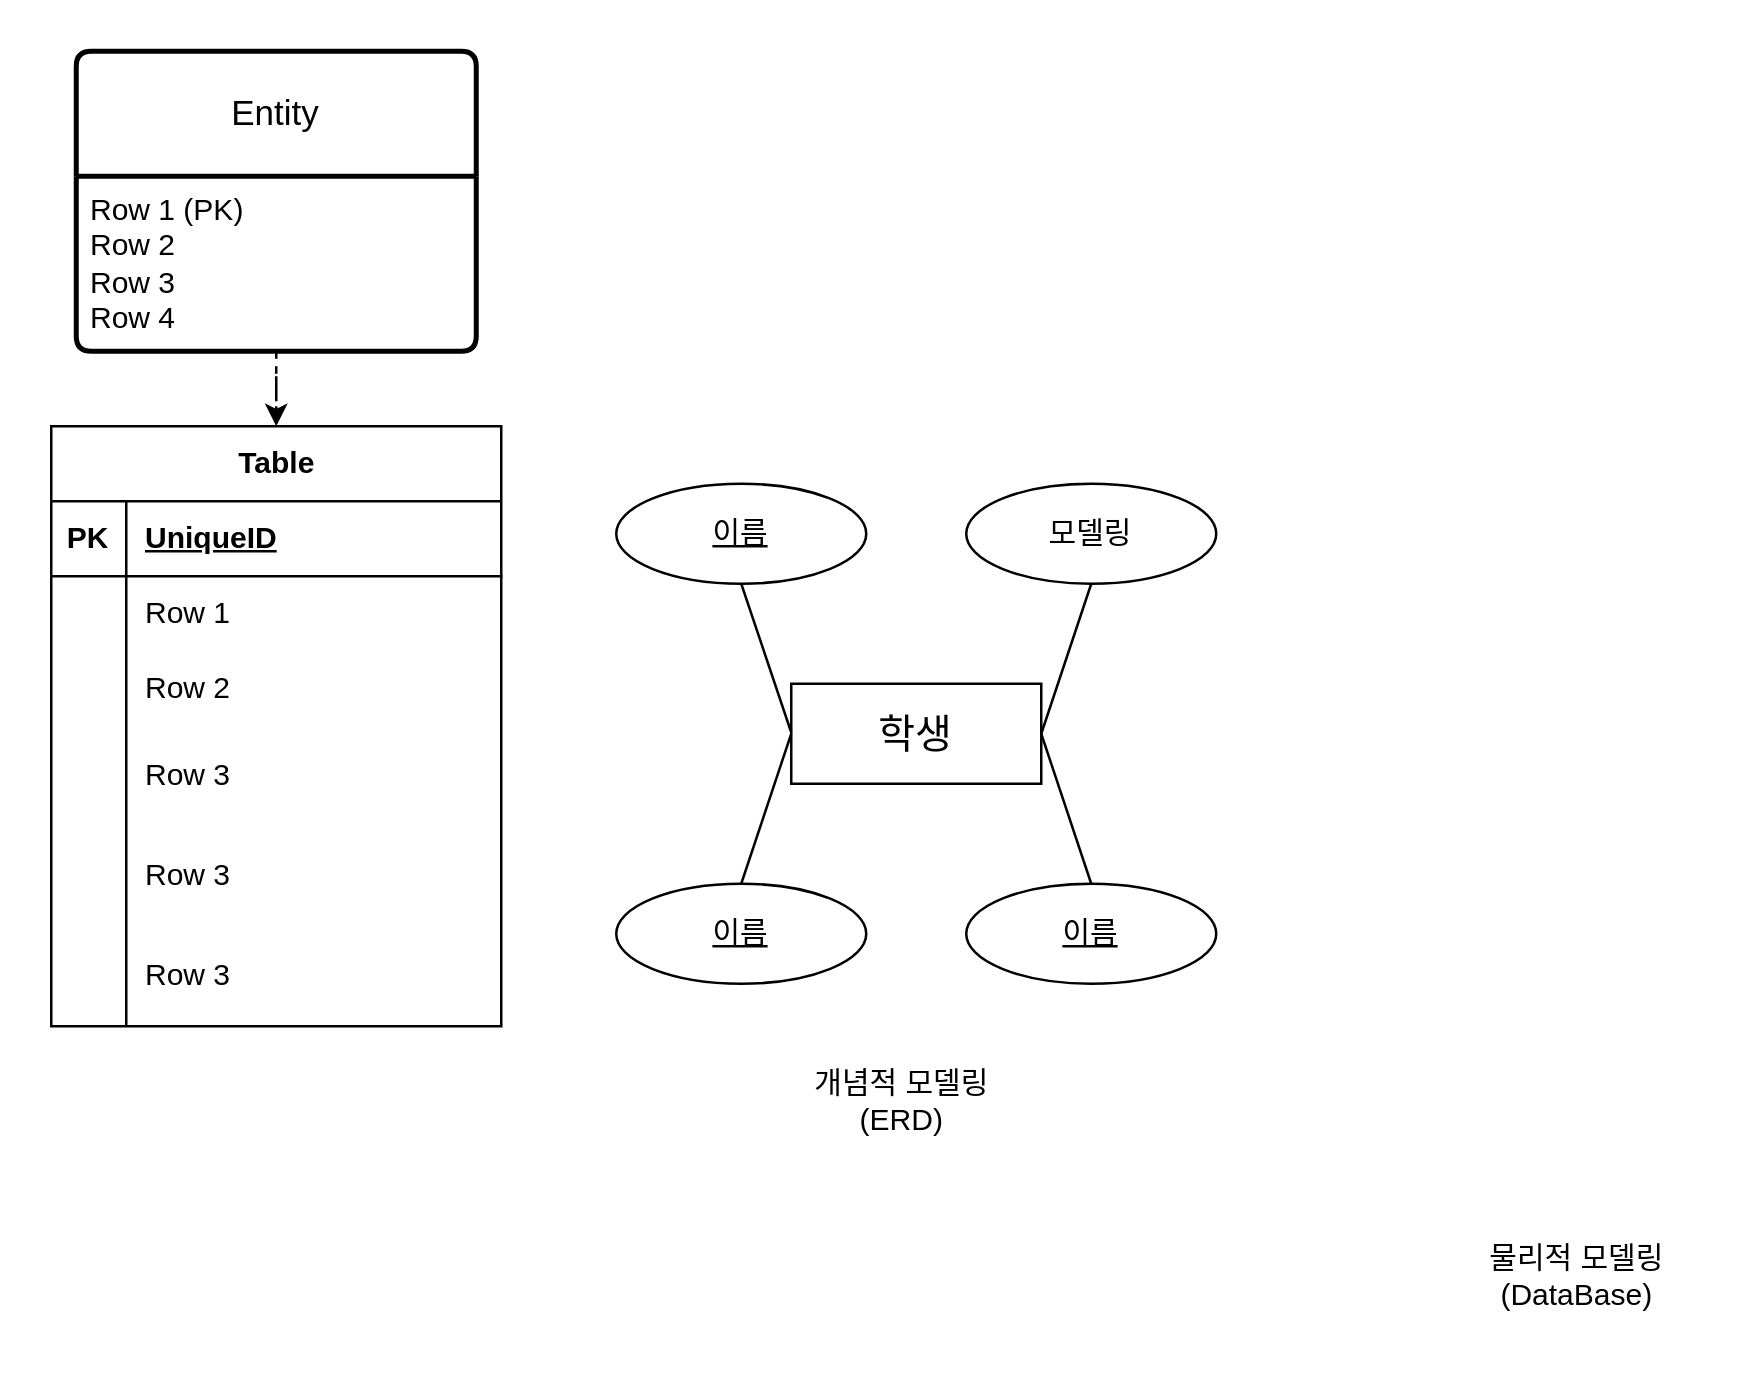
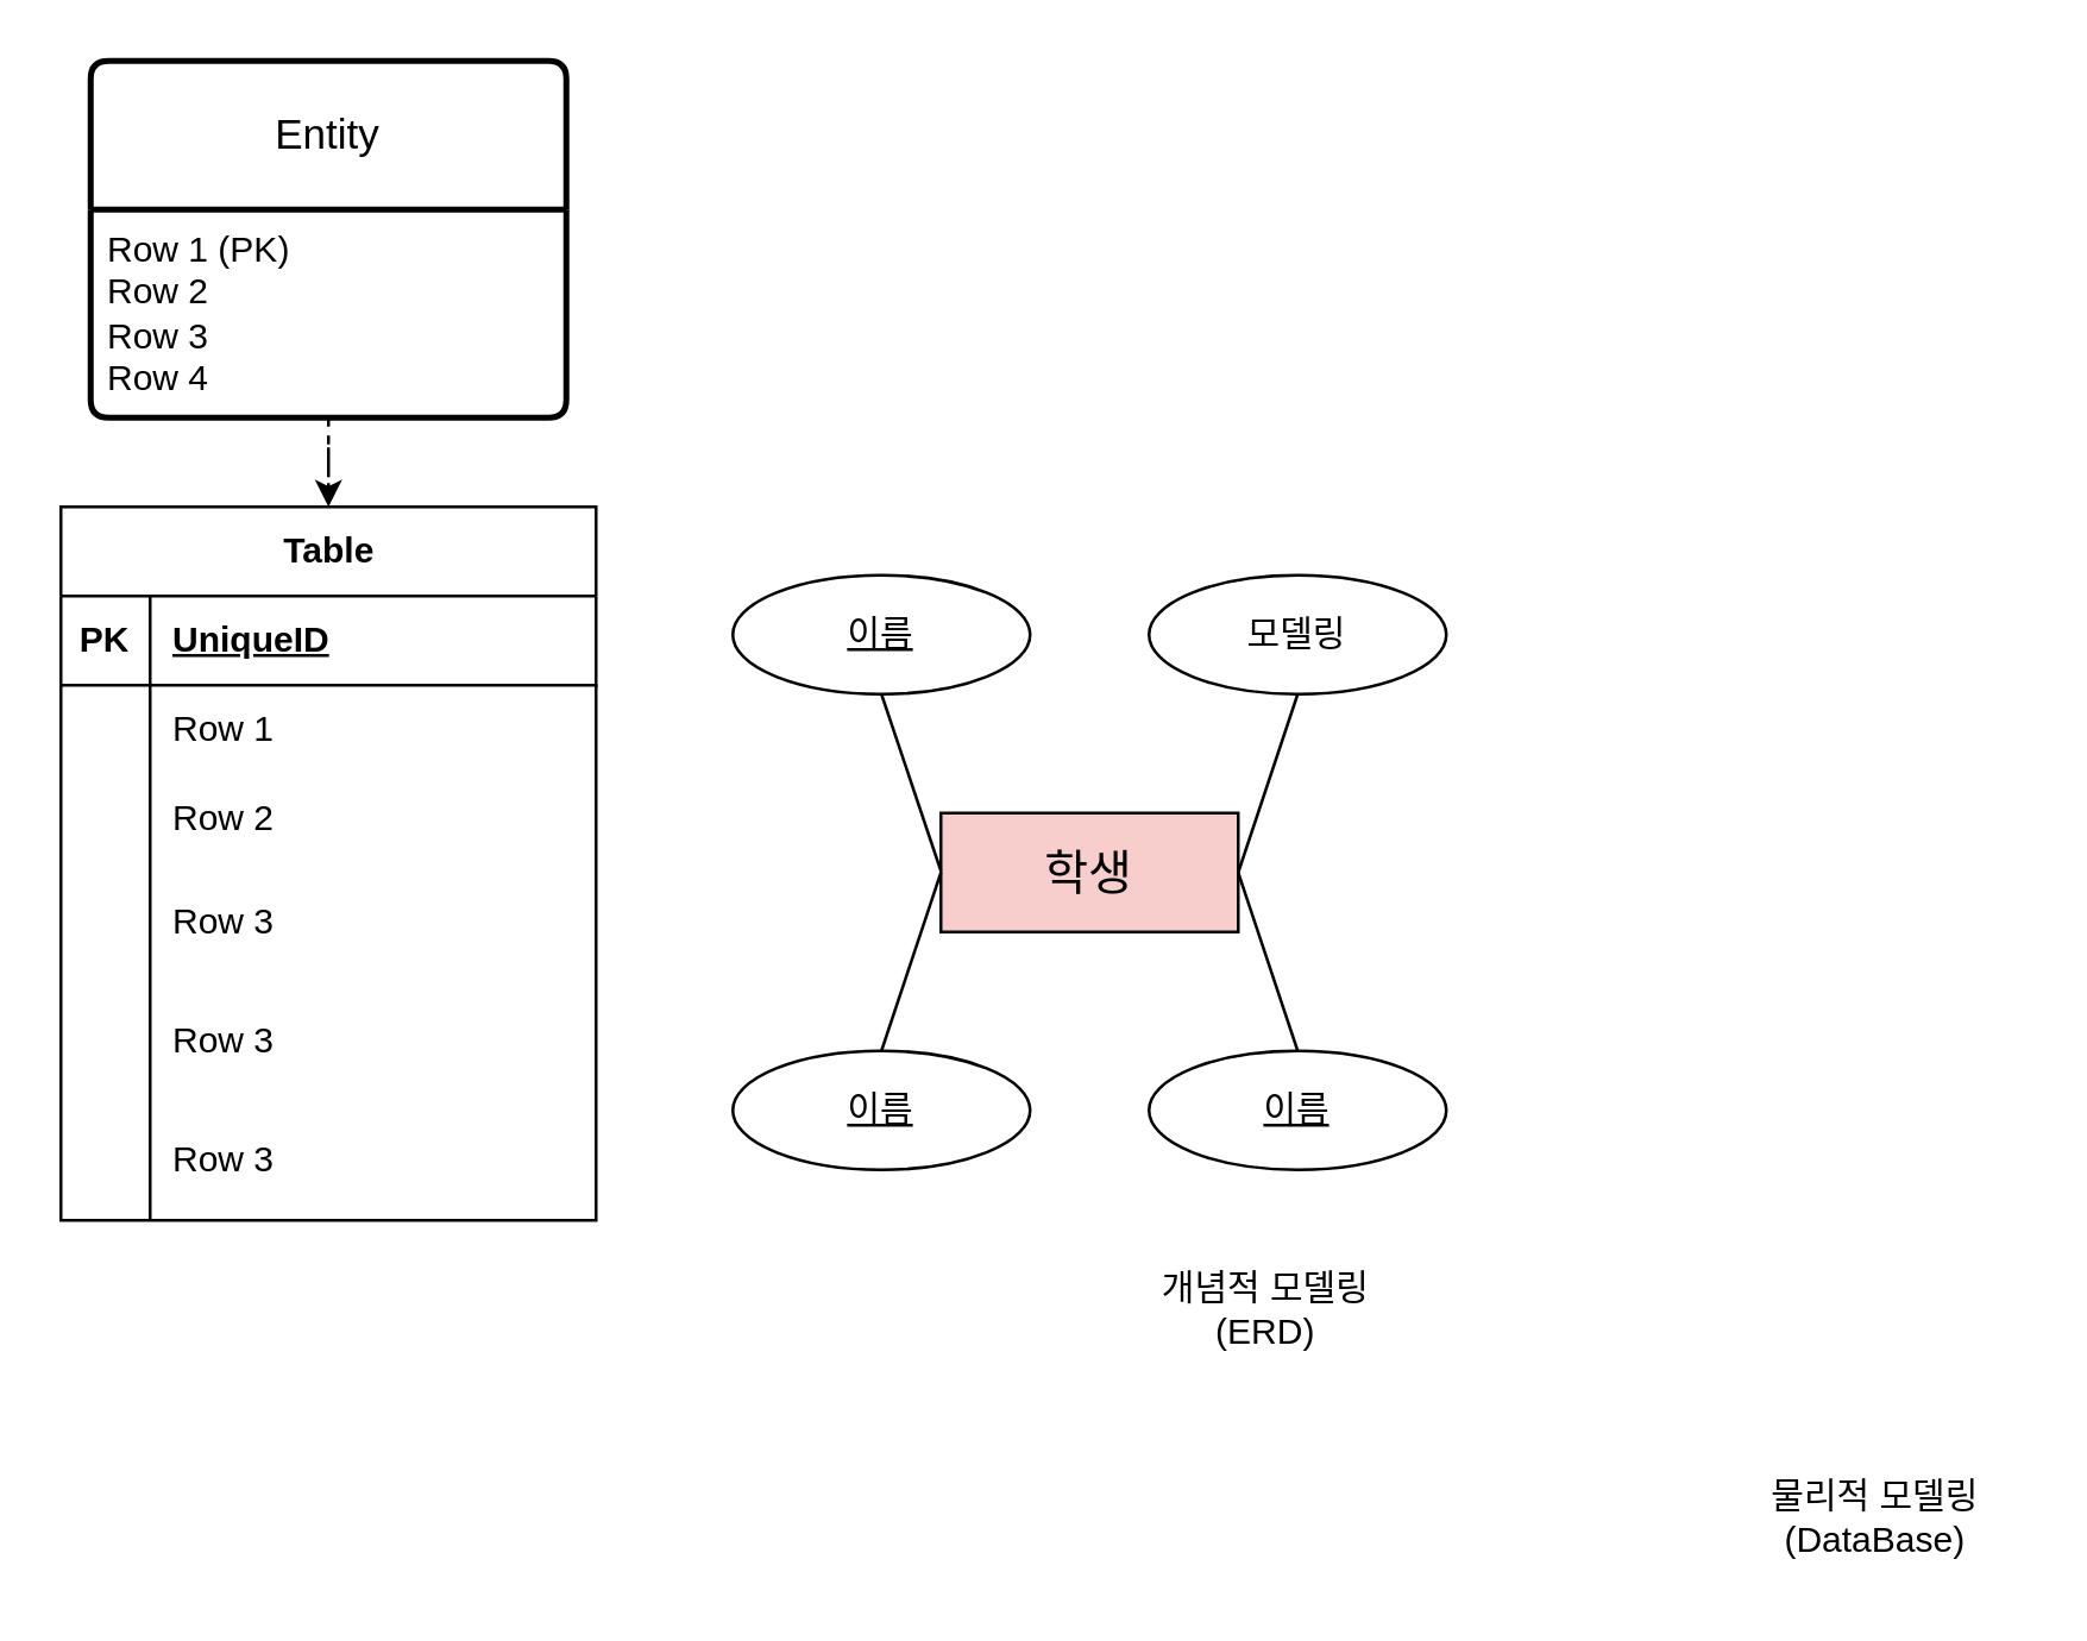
  <mxCell id="0" />
  <mxCell id="1" parent="0" />
- <mxCell id="2" value="학생" style="whiteSpace=wrap;html=1;align=center;fontSize=16;" vertex="1" parent="1"><mxGeometry x="316" y="273" width="100" height="40" as="geometry" /></mxCell>
+ <mxCell id="2" value="학생" style="whiteSpace=wrap;html=1;align=center;fontSize=16;fillColor=#f8cecc;" vertex="1" parent="1"><mxGeometry x="316" y="273" width="100" height="40" as="geometry" /></mxCell>
  <mxCell id="3" value="이름" style="ellipse;whiteSpace=wrap;html=1;align=center;fontStyle=4;" vertex="1" parent="1"><mxGeometry x="246" y="193" width="100" height="40" as="geometry" /></mxCell>
  <mxCell id="4" value="모델링" style="ellipse;whiteSpace=wrap;html=1;align=center;fontStyle=0;" vertex="1" parent="1"><mxGeometry x="386" y="193" width="100" height="40" as="geometry" /></mxCell>
  <mxCell id="5" value="Table" style="shape=table;startSize=30;container=1;collapsible=1;childLayout=tableLayout;fixedRows=1;rowLines=0;fontStyle=1;align=center;resizeLast=1;html=1;" vertex="1" parent="1"><mxGeometry x="20" y="170" width="180" height="240" as="geometry" /></mxCell>
  <mxCell id="6" value="" style="shape=tableRow;horizontal=0;startSize=0;swimlaneHead=0;swimlaneBody=0;fillColor=none;collapsible=0;dropTarget=0;points=[[0,0.5],[1,0.5]];portConstraint=eastwest;top=0;left=0;right=0;bottom=1;" vertex="1" parent="5"><mxGeometry y="30" width="180" height="30" as="geometry" /></mxCell>
  <mxCell id="7" value="PK" style="shape=partialRectangle;connectable=0;fillColor=none;top=0;left=0;bottom=0;right=0;fontStyle=1;overflow=hidden;whiteSpace=wrap;html=1;" vertex="1" parent="6"><mxGeometry width="30" height="30" as="geometry"><mxRectangle width="30" height="30" as="alternateBounds" /></mxGeometry></mxCell>
  <mxCell id="8" value="UniqueID" style="shape=partialRectangle;connectable=0;fillColor=none;top=0;left=0;bottom=0;right=0;align=left;spacingLeft=6;fontStyle=5;overflow=hidden;whiteSpace=wrap;html=1;" vertex="1" parent="6"><mxGeometry x="30" width="150" height="30" as="geometry"><mxRectangle width="150" height="30" as="alternateBounds" /></mxGeometry></mxCell>
  <mxCell id="9" value="" style="shape=tableRow;horizontal=0;startSize=0;swimlaneHead=0;swimlaneBody=0;fillColor=none;collapsible=0;dropTarget=0;points=[[0,0.5],[1,0.5]];portConstraint=eastwest;top=0;left=0;right=0;bottom=0;" vertex="1" parent="5"><mxGeometry y="60" width="180" height="30" as="geometry" /></mxCell>
  <mxCell id="10" value="" style="shape=partialRectangle;connectable=0;fillColor=none;top=0;left=0;bottom=0;right=0;editable=1;overflow=hidden;whiteSpace=wrap;html=1;" vertex="1" parent="9"><mxGeometry width="30" height="30" as="geometry"><mxRectangle width="30" height="30" as="alternateBounds" /></mxGeometry></mxCell>
  <mxCell id="11" value="Row 1" style="shape=partialRectangle;connectable=0;fillColor=none;top=0;left=0;bottom=0;right=0;align=left;spacingLeft=6;overflow=hidden;whiteSpace=wrap;html=1;" vertex="1" parent="9"><mxGeometry x="30" width="150" height="30" as="geometry"><mxRectangle width="150" height="30" as="alternateBounds" /></mxGeometry></mxCell>
  <mxCell id="12" value="" style="shape=tableRow;horizontal=0;startSize=0;swimlaneHead=0;swimlaneBody=0;fillColor=none;collapsible=0;dropTarget=0;points=[[0,0.5],[1,0.5]];portConstraint=eastwest;top=0;left=0;right=0;bottom=0;" vertex="1" parent="5"><mxGeometry y="90" width="180" height="30" as="geometry" /></mxCell>
  <mxCell id="13" value="" style="shape=partialRectangle;connectable=0;fillColor=none;top=0;left=0;bottom=0;right=0;editable=1;overflow=hidden;whiteSpace=wrap;html=1;" vertex="1" parent="12"><mxGeometry width="30" height="30" as="geometry"><mxRectangle width="30" height="30" as="alternateBounds" /></mxGeometry></mxCell>
  <mxCell id="14" value="Row 2" style="shape=partialRectangle;connectable=0;fillColor=none;top=0;left=0;bottom=0;right=0;align=left;spacingLeft=6;overflow=hidden;whiteSpace=wrap;html=1;" vertex="1" parent="12"><mxGeometry x="30" width="150" height="30" as="geometry"><mxRectangle width="150" height="30" as="alternateBounds" /></mxGeometry></mxCell>
  <mxCell id="15" value="" style="shape=tableRow;horizontal=0;startSize=0;swimlaneHead=0;swimlaneBody=0;fillColor=none;collapsible=0;dropTarget=0;points=[[0,0.5],[1,0.5]];portConstraint=eastwest;top=0;left=0;right=0;bottom=0;" vertex="1" parent="5"><mxGeometry y="120" width="180" height="40" as="geometry" /></mxCell>
  <mxCell id="16" value="" style="shape=partialRectangle;connectable=0;fillColor=none;top=0;left=0;bottom=0;right=0;editable=1;overflow=hidden;whiteSpace=wrap;html=1;" vertex="1" parent="15"><mxGeometry width="30" height="40" as="geometry"><mxRectangle width="30" height="40" as="alternateBounds" /></mxGeometry></mxCell>
  <mxCell id="17" value="Row 3" style="shape=partialRectangle;connectable=0;fillColor=none;top=0;left=0;bottom=0;right=0;align=left;spacingLeft=6;overflow=hidden;whiteSpace=wrap;html=1;" vertex="1" parent="15"><mxGeometry x="30" width="150" height="40" as="geometry"><mxRectangle width="150" height="40" as="alternateBounds" /></mxGeometry></mxCell>
  <mxCell id="18" value="" style="shape=tableRow;horizontal=0;startSize=0;swimlaneHead=0;swimlaneBody=0;fillColor=none;collapsible=0;dropTarget=0;points=[[0,0.5],[1,0.5]];portConstraint=eastwest;top=0;left=0;right=0;bottom=0;" vertex="1" parent="5"><mxGeometry y="160" width="180" height="40" as="geometry" /></mxCell>
  <mxCell id="19" value="" style="shape=partialRectangle;connectable=0;fillColor=none;top=0;left=0;bottom=0;right=0;editable=1;overflow=hidden;whiteSpace=wrap;html=1;" vertex="1" parent="18"><mxGeometry width="30" height="40" as="geometry"><mxRectangle width="30" height="40" as="alternateBounds" /></mxGeometry></mxCell>
  <mxCell id="20" value="Row 3" style="shape=partialRectangle;connectable=0;fillColor=none;top=0;left=0;bottom=0;right=0;align=left;spacingLeft=6;overflow=hidden;whiteSpace=wrap;html=1;" vertex="1" parent="18"><mxGeometry x="30" width="150" height="40" as="geometry"><mxRectangle width="150" height="40" as="alternateBounds" /></mxGeometry></mxCell>
  <mxCell id="21" value="" style="shape=tableRow;horizontal=0;startSize=0;swimlaneHead=0;swimlaneBody=0;fillColor=none;collapsible=0;dropTarget=0;points=[[0,0.5],[1,0.5]];portConstraint=eastwest;top=0;left=0;right=0;bottom=0;" vertex="1" parent="5"><mxGeometry y="200" width="180" height="40" as="geometry" /></mxCell>
  <mxCell id="22" value="" style="shape=partialRectangle;connectable=0;fillColor=none;top=0;left=0;bottom=0;right=0;editable=1;overflow=hidden;whiteSpace=wrap;html=1;" vertex="1" parent="21"><mxGeometry width="30" height="40" as="geometry"><mxRectangle width="30" height="40" as="alternateBounds" /></mxGeometry></mxCell>
  <mxCell id="23" value="Row 3" style="shape=partialRectangle;connectable=0;fillColor=none;top=0;left=0;bottom=0;right=0;align=left;spacingLeft=6;overflow=hidden;whiteSpace=wrap;html=1;" vertex="1" parent="21"><mxGeometry x="30" width="150" height="40" as="geometry"><mxRectangle width="150" height="40" as="alternateBounds" /></mxGeometry></mxCell>
- <mxCell id="24" value="개념적 모델링&lt;br&gt;(ERD)" style="text;html=1;align=center;verticalAlign=middle;resizable=0;points=[];autosize=1;strokeColor=none;fillColor=none;" vertex="1" parent="1"><mxGeometry x="310" y="420" width="100" height="40" as="geometry" /></mxCell>
+ <mxCell id="24" value="개념적 모델링&lt;br&gt;(ERD)" style="text;html=1;align=center;verticalAlign=middle;resizable=0;points=[];autosize=1;strokeColor=none;fillColor=none;" vertex="1" parent="1"><mxGeometry x="375" y="420" width="100" height="40" as="geometry" /></mxCell>
  <mxCell id="25" value="Entity" style="swimlane;childLayout=stackLayout;horizontal=1;startSize=50;horizontalStack=0;rounded=1;fontSize=14;fontStyle=0;strokeWidth=2;resizeParent=0;resizeLast=1;shadow=0;dashed=0;align=center;arcSize=4;whiteSpace=wrap;html=1;" vertex="1" parent="1"><mxGeometry x="30" y="20" width="160" height="120" as="geometry" /></mxCell>
  <mxCell id="26" value="Row 1 (PK)&lt;br&gt;Row 2&lt;br&gt;Row 3&lt;br&gt;Row 4" style="align=left;strokeColor=none;fillColor=none;spacingLeft=4;fontSize=12;verticalAlign=top;resizable=0;rotatable=0;part=1;html=1;" vertex="1" parent="25"><mxGeometry y="50" width="160" height="70" as="geometry" /></mxCell>
  <mxCell id="27" style="edgeStyle=orthogonalEdgeStyle;rounded=0;orthogonalLoop=1;jettySize=auto;html=1;entryX=0.5;entryY=0;entryDx=0;entryDy=0;dashed=1;" edge="1" parent="1" source="26" target="5"><mxGeometry relative="1" as="geometry" /></mxCell>
  <mxCell id="28" value="" style="line;strokeWidth=1;rotatable=0;dashed=0;labelPosition=right;align=left;verticalAlign=middle;spacingTop=0;spacingLeft=6;points=[];portConstraint=eastwest;" vertex="1" parent="1"><mxGeometry x="326" y="243" height="10" as="geometry" /></mxCell>
  <mxCell id="29" value="" style="endArrow=none;html=1;rounded=0;exitX=0.5;exitY=1;exitDx=0;exitDy=0;" edge="1" parent="1" source="3"><mxGeometry relative="1" as="geometry"><mxPoint x="156" y="292.5" as="sourcePoint" /><mxPoint x="316" y="292.5" as="targetPoint" /></mxGeometry></mxCell>
  <mxCell id="30" value="" style="endArrow=none;html=1;rounded=0;exitX=0.5;exitY=1;exitDx=0;exitDy=0;entryX=1;entryY=0.5;entryDx=0;entryDy=0;" edge="1" parent="1" target="2"><mxGeometry relative="1" as="geometry"><mxPoint x="436" y="233" as="sourcePoint" /><mxPoint x="456" y="292.5" as="targetPoint" /></mxGeometry></mxCell>
  <mxCell id="31" value="" style="endArrow=none;html=1;rounded=0;" edge="1" parent="1"><mxGeometry relative="1" as="geometry"><mxPoint x="316" y="293" as="sourcePoint" /><mxPoint x="296" y="353" as="targetPoint" /></mxGeometry></mxCell>
  <mxCell id="32" value="이름" style="ellipse;whiteSpace=wrap;html=1;align=center;fontStyle=4;" vertex="1" parent="1"><mxGeometry x="246" y="353" width="100" height="40" as="geometry" /></mxCell>
  <mxCell id="33" value="" style="endArrow=none;html=1;rounded=0;exitX=1;exitY=0.5;exitDx=0;exitDy=0;entryX=1;entryY=0.5;entryDx=0;entryDy=0;" edge="1" parent="1" source="2"><mxGeometry relative="1" as="geometry"><mxPoint x="456" y="293" as="sourcePoint" /><mxPoint x="436" y="353" as="targetPoint" /></mxGeometry></mxCell>
  <mxCell id="34" value="이름" style="ellipse;whiteSpace=wrap;html=1;align=center;fontStyle=4;" vertex="1" parent="1"><mxGeometry x="386" y="353" width="100" height="40" as="geometry" /></mxCell>
  <mxCell id="35" value="물리적 모델링&lt;br&gt;(DataBase)" style="text;html=1;align=center;verticalAlign=middle;resizable=0;points=[];autosize=1;strokeColor=none;fillColor=none;" vertex="1" parent="1"><mxGeometry x="580" y="490" width="100" height="40" as="geometry" /></mxCell>
